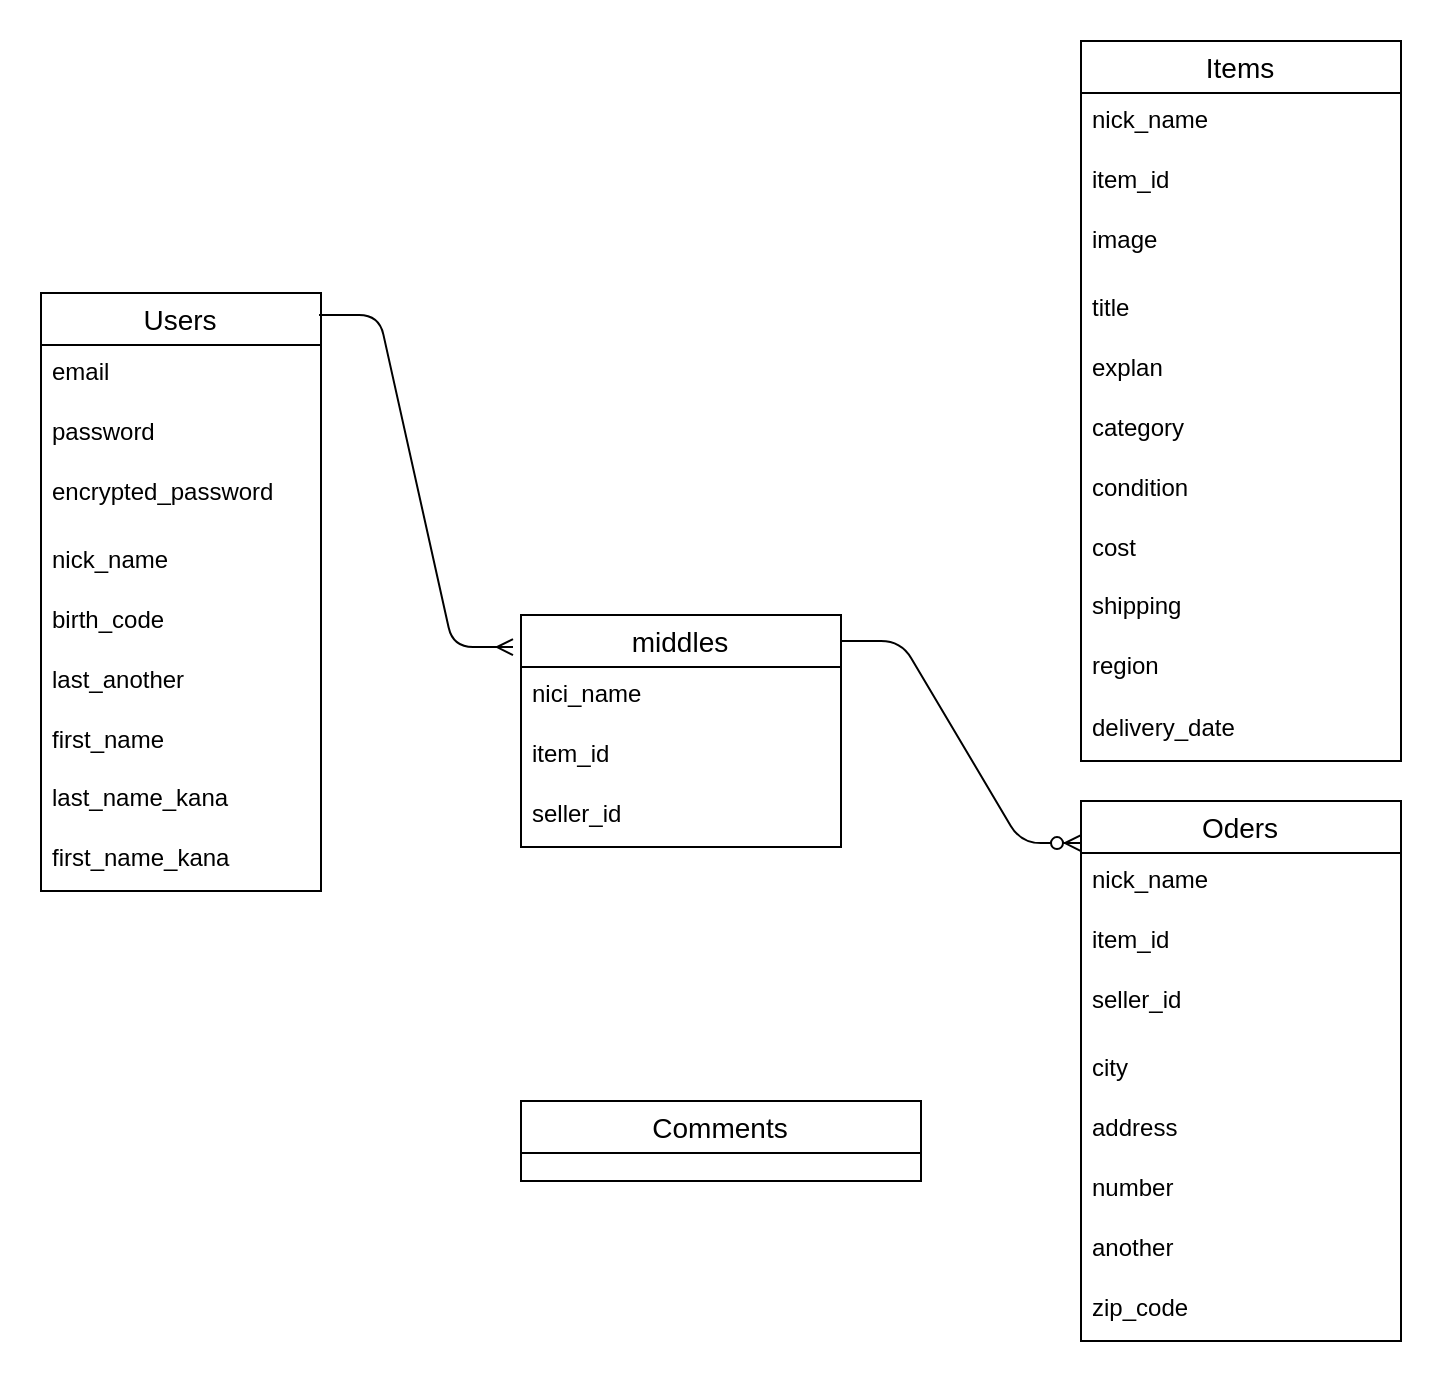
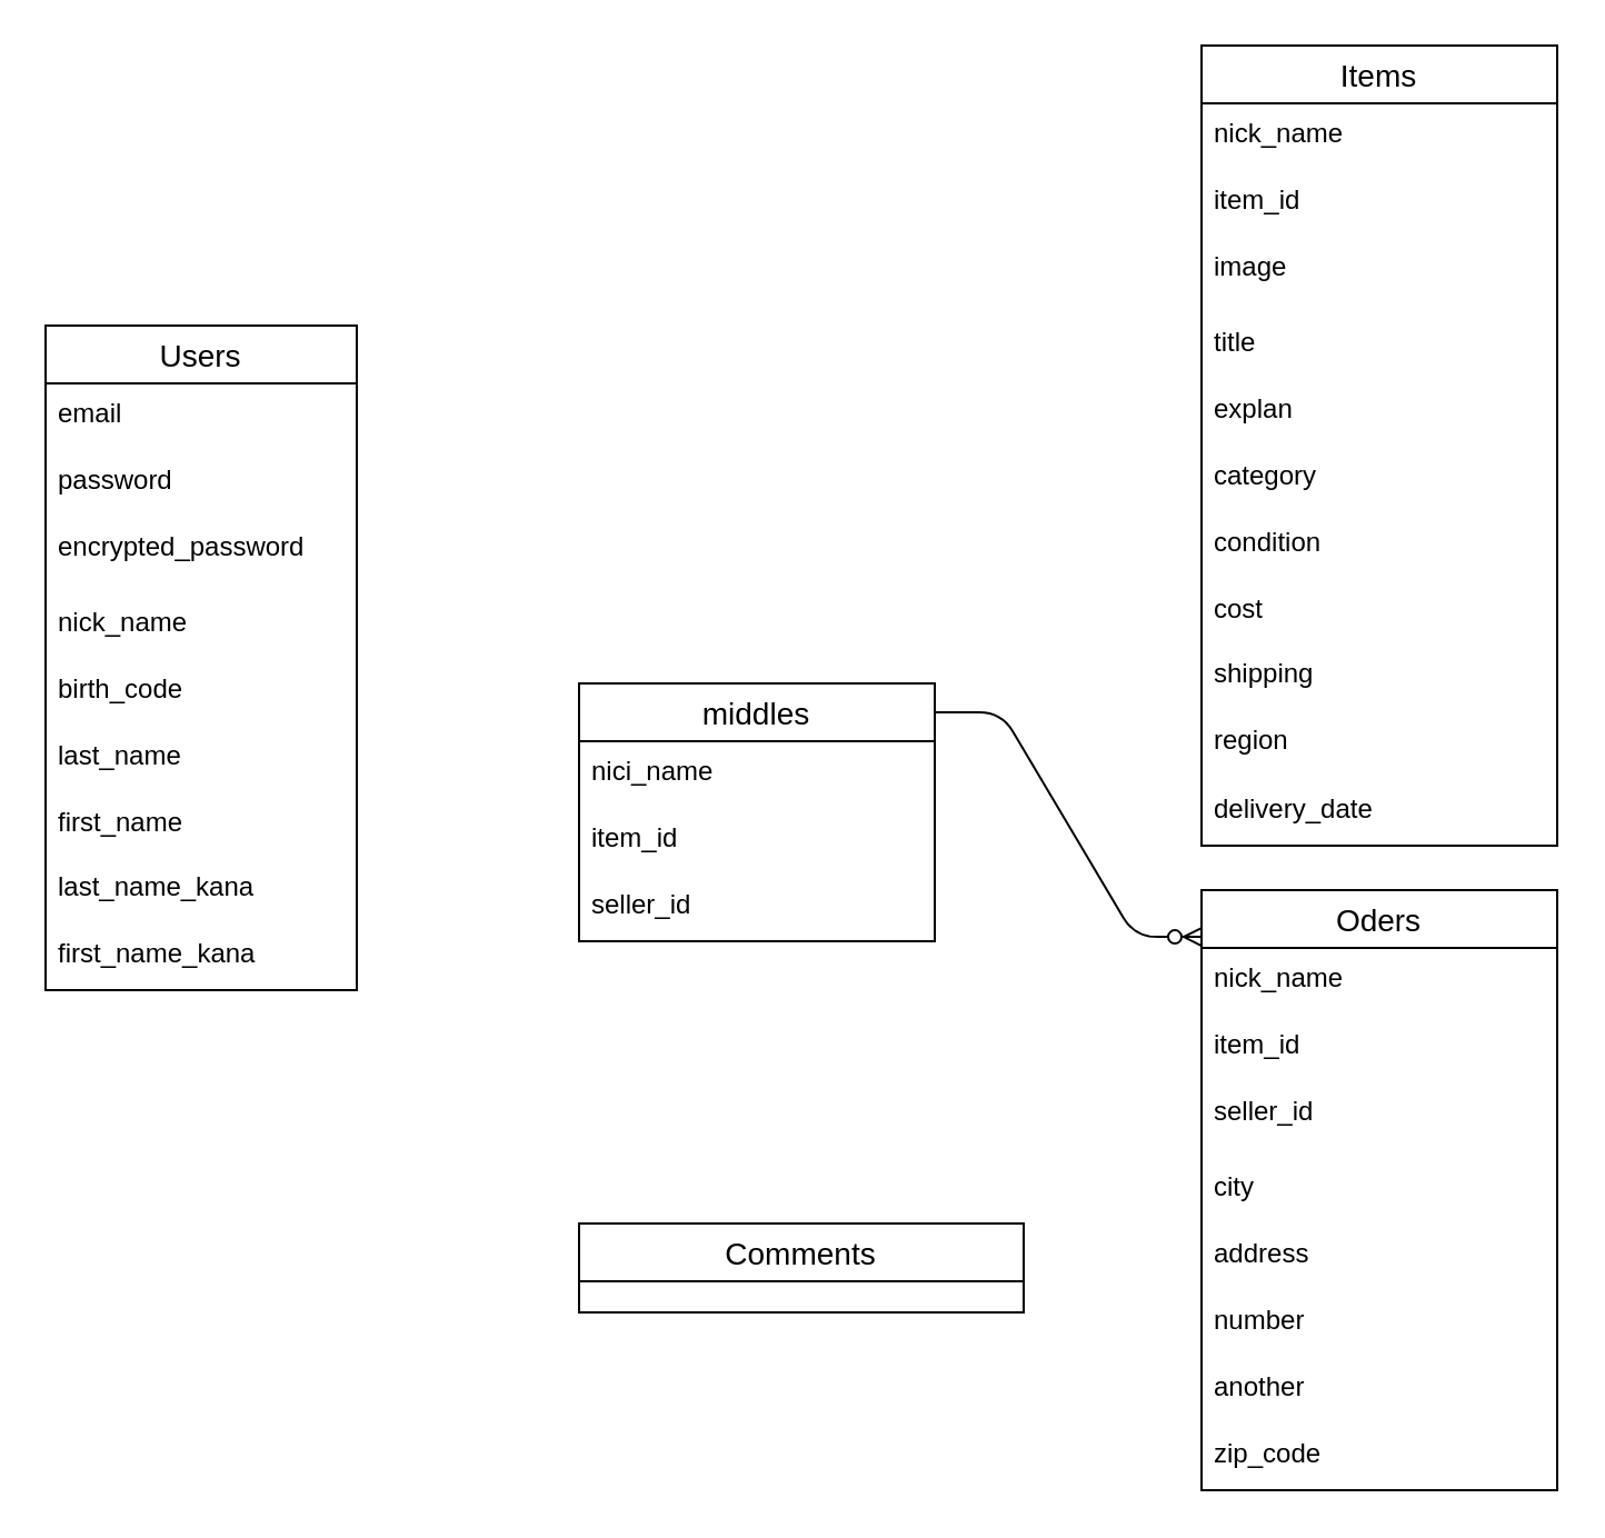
  <mxCell id="0" />
  <mxCell id="1" parent="0" />
  <mxCell id="2" value="Users" style="swimlane;fontStyle=0;childLayout=stackLayout;horizontal=1;startSize=26;horizontalStack=0;resizeParent=1;resizeParentMax=0;resizeLast=0;collapsible=1;marginBottom=0;align=center;fontSize=14;" vertex="1" parent="1"><mxGeometry x="20" y="146" width="140" height="299" as="geometry" /></mxCell>
  <mxCell id="3" value="email" style="text;strokeColor=none;fillColor=none;spacingLeft=4;spacingRight=4;overflow=hidden;rotatable=0;points=[[0,0.5],[1,0.5]];portConstraint=eastwest;fontSize=12;" vertex="1" parent="2"><mxGeometry y="26" width="140" height="30" as="geometry" /></mxCell>
  <mxCell id="4" value="password" style="text;strokeColor=none;fillColor=none;spacingLeft=4;spacingRight=4;overflow=hidden;rotatable=0;points=[[0,0.5],[1,0.5]];portConstraint=eastwest;fontSize=12;" vertex="1" parent="2"><mxGeometry y="56" width="140" height="30" as="geometry" /></mxCell>
  <mxCell id="5" value="encrypted_password" style="text;strokeColor=none;fillColor=none;spacingLeft=4;spacingRight=4;overflow=hidden;rotatable=0;points=[[0,0.5],[1,0.5]];portConstraint=eastwest;fontSize=12;" vertex="1" parent="2"><mxGeometry y="86" width="140" height="34" as="geometry" /></mxCell>
  <mxCell id="6" value="nick_name" style="text;strokeColor=none;fillColor=none;spacingLeft=4;spacingRight=4;overflow=hidden;rotatable=0;points=[[0,0.5],[1,0.5]];portConstraint=eastwest;fontSize=12;" vertex="1" parent="2"><mxGeometry y="120" width="140" height="30" as="geometry" /></mxCell>
  <mxCell id="7" value="birth_code" style="text;strokeColor=none;fillColor=none;spacingLeft=4;spacingRight=4;overflow=hidden;rotatable=0;points=[[0,0.5],[1,0.5]];portConstraint=eastwest;fontSize=12;" vertex="1" parent="2"><mxGeometry y="150" width="140" height="30" as="geometry" /></mxCell>
- <mxCell id="8" value="last_another" style="text;strokeColor=none;fillColor=none;spacingLeft=4;spacingRight=4;overflow=hidden;rotatable=0;points=[[0,0.5],[1,0.5]];portConstraint=eastwest;fontSize=12;" vertex="1" parent="2"><mxGeometry y="180" width="140" height="30" as="geometry" /></mxCell>
+ <mxCell id="8" value="last_name" style="text;strokeColor=none;fillColor=none;spacingLeft=4;spacingRight=4;overflow=hidden;rotatable=0;points=[[0,0.5],[1,0.5]];portConstraint=eastwest;fontSize=12;" vertex="1" parent="2"><mxGeometry y="180" width="140" height="30" as="geometry" /></mxCell>
  <mxCell id="9" value="first_name" style="text;strokeColor=none;fillColor=none;spacingLeft=4;spacingRight=4;overflow=hidden;rotatable=0;points=[[0,0.5],[1,0.5]];portConstraint=eastwest;fontSize=12;" vertex="1" parent="2"><mxGeometry y="210" width="140" height="29" as="geometry" /></mxCell>
  <mxCell id="10" value="last_name_kana" style="text;strokeColor=none;fillColor=none;spacingLeft=4;spacingRight=4;overflow=hidden;rotatable=0;points=[[0,0.5],[1,0.5]];portConstraint=eastwest;fontSize=12;" vertex="1" parent="2"><mxGeometry y="239" width="140" height="30" as="geometry" /></mxCell>
  <mxCell id="11" value="first_name_kana" style="text;strokeColor=none;fillColor=none;spacingLeft=4;spacingRight=4;overflow=hidden;rotatable=0;points=[[0,0.5],[1,0.5]];portConstraint=eastwest;fontSize=12;" vertex="1" parent="2"><mxGeometry y="269" width="140" height="30" as="geometry" /></mxCell>
  <mxCell id="12" value="middles" style="swimlane;fontStyle=0;childLayout=stackLayout;horizontal=1;startSize=26;horizontalStack=0;resizeParent=1;resizeParentMax=0;resizeLast=0;collapsible=1;marginBottom=0;align=center;fontSize=14;" vertex="1" parent="1"><mxGeometry x="260" y="307" width="160" height="116" as="geometry" /></mxCell>
  <mxCell id="13" value="nici_name" style="text;strokeColor=none;fillColor=none;spacingLeft=4;spacingRight=4;overflow=hidden;rotatable=0;points=[[0,0.5],[1,0.5]];portConstraint=eastwest;fontSize=12;" vertex="1" parent="12"><mxGeometry y="26" width="160" height="30" as="geometry" /></mxCell>
  <mxCell id="14" value="item_id" style="text;strokeColor=none;fillColor=none;spacingLeft=4;spacingRight=4;overflow=hidden;rotatable=0;points=[[0,0.5],[1,0.5]];portConstraint=eastwest;fontSize=12;" vertex="1" parent="12"><mxGeometry y="56" width="160" height="30" as="geometry" /></mxCell>
  <mxCell id="15" value="seller_id" style="text;strokeColor=none;fillColor=none;spacingLeft=4;spacingRight=4;overflow=hidden;rotatable=0;points=[[0,0.5],[1,0.5]];portConstraint=eastwest;fontSize=12;" vertex="1" parent="12"><mxGeometry y="86" width="160" height="30" as="geometry" /></mxCell>
- <mxCell id="16" value="" style="edgeStyle=entityRelationEdgeStyle;fontSize=12;html=1;endArrow=ERmany;exitX=0.993;exitY=0.037;exitDx=0;exitDy=0;entryX=-0.025;entryY=0.138;entryDx=0;entryDy=0;entryPerimeter=0;exitPerimeter=0;" edge="1" parent="1" source="2" target="12"><mxGeometry width="100" height="100" relative="1" as="geometry"><mxPoint x="360" y="440" as="sourcePoint" /><mxPoint x="460" y="340" as="targetPoint" /></mxGeometry></mxCell>
  <mxCell id="17" value="Items" style="swimlane;fontStyle=0;childLayout=stackLayout;horizontal=1;startSize=26;horizontalStack=0;resizeParent=1;resizeParentMax=0;resizeLast=0;collapsible=1;marginBottom=0;align=center;fontSize=14;" vertex="1" parent="1"><mxGeometry x="540" y="20" width="160" height="360" as="geometry" /></mxCell>
  <mxCell id="18" value="nick_name" style="text;strokeColor=none;fillColor=none;spacingLeft=4;spacingRight=4;overflow=hidden;rotatable=0;points=[[0,0.5],[1,0.5]];portConstraint=eastwest;fontSize=12;" vertex="1" parent="17"><mxGeometry y="26" width="160" height="30" as="geometry" /></mxCell>
  <mxCell id="19" value="item_id" style="text;strokeColor=none;fillColor=none;spacingLeft=4;spacingRight=4;overflow=hidden;rotatable=0;points=[[0,0.5],[1,0.5]];portConstraint=eastwest;fontSize=12;" vertex="1" parent="17"><mxGeometry y="56" width="160" height="30" as="geometry" /></mxCell>
  <mxCell id="20" value="image" style="text;strokeColor=none;fillColor=none;spacingLeft=4;spacingRight=4;overflow=hidden;rotatable=0;points=[[0,0.5],[1,0.5]];portConstraint=eastwest;fontSize=12;" vertex="1" parent="17"><mxGeometry y="86" width="160" height="34" as="geometry" /></mxCell>
  <mxCell id="21" value="title&#10;" style="text;strokeColor=none;fillColor=none;spacingLeft=4;spacingRight=4;overflow=hidden;rotatable=0;points=[[0,0.5],[1,0.5]];portConstraint=eastwest;fontSize=12;" vertex="1" parent="17"><mxGeometry y="120" width="160" height="30" as="geometry" /></mxCell>
  <mxCell id="22" value="explan" style="text;strokeColor=none;fillColor=none;spacingLeft=4;spacingRight=4;overflow=hidden;rotatable=0;points=[[0,0.5],[1,0.5]];portConstraint=eastwest;fontSize=12;" vertex="1" parent="17"><mxGeometry y="150" width="160" height="30" as="geometry" /></mxCell>
  <mxCell id="23" value="category" style="text;strokeColor=none;fillColor=none;spacingLeft=4;spacingRight=4;overflow=hidden;rotatable=0;points=[[0,0.5],[1,0.5]];portConstraint=eastwest;fontSize=12;" vertex="1" parent="17"><mxGeometry y="180" width="160" height="30" as="geometry" /></mxCell>
  <mxCell id="24" value="condition" style="text;strokeColor=none;fillColor=none;spacingLeft=4;spacingRight=4;overflow=hidden;rotatable=0;points=[[0,0.5],[1,0.5]];portConstraint=eastwest;fontSize=12;" vertex="1" parent="17"><mxGeometry y="210" width="160" height="30" as="geometry" /></mxCell>
  <mxCell id="25" value="cost" style="text;strokeColor=none;fillColor=none;spacingLeft=4;spacingRight=4;overflow=hidden;rotatable=0;points=[[0,0.5],[1,0.5]];portConstraint=eastwest;fontSize=12;" vertex="1" parent="17"><mxGeometry y="240" width="160" height="29" as="geometry" /></mxCell>
  <mxCell id="26" value="shipping" style="text;strokeColor=none;fillColor=none;spacingLeft=4;spacingRight=4;overflow=hidden;rotatable=0;points=[[0,0.5],[1,0.5]];portConstraint=eastwest;fontSize=12;" vertex="1" parent="17"><mxGeometry y="269" width="160" height="30" as="geometry" /></mxCell>
  <mxCell id="27" value="region" style="text;strokeColor=none;fillColor=none;spacingLeft=4;spacingRight=4;overflow=hidden;rotatable=0;points=[[0,0.5],[1,0.5]];portConstraint=eastwest;fontSize=12;" vertex="1" parent="17"><mxGeometry y="299" width="160" height="31" as="geometry" /></mxCell>
  <mxCell id="28" value="delivery_date" style="text;strokeColor=none;fillColor=none;spacingLeft=4;spacingRight=4;overflow=hidden;rotatable=0;points=[[0,0.5],[1,0.5]];portConstraint=eastwest;fontSize=12;" vertex="1" parent="17"><mxGeometry y="330" width="160" height="30" as="geometry" /></mxCell>
  <mxCell id="29" value="Oders" style="swimlane;fontStyle=0;childLayout=stackLayout;horizontal=1;startSize=26;horizontalStack=0;resizeParent=1;resizeParentMax=0;resizeLast=0;collapsible=1;marginBottom=0;align=center;fontSize=14;" vertex="1" parent="1"><mxGeometry x="540" y="400" width="160" height="270" as="geometry" /></mxCell>
  <mxCell id="30" value="nick_name" style="text;strokeColor=none;fillColor=none;spacingLeft=4;spacingRight=4;overflow=hidden;rotatable=0;points=[[0,0.5],[1,0.5]];portConstraint=eastwest;fontSize=12;" vertex="1" parent="29"><mxGeometry y="26" width="160" height="30" as="geometry" /></mxCell>
  <mxCell id="31" value="item_id" style="text;strokeColor=none;fillColor=none;spacingLeft=4;spacingRight=4;overflow=hidden;rotatable=0;points=[[0,0.5],[1,0.5]];portConstraint=eastwest;fontSize=12;" vertex="1" parent="29"><mxGeometry y="56" width="160" height="30" as="geometry" /></mxCell>
  <mxCell id="32" value="seller_id" style="text;strokeColor=none;fillColor=none;spacingLeft=4;spacingRight=4;overflow=hidden;rotatable=0;points=[[0,0.5],[1,0.5]];portConstraint=eastwest;fontSize=12;" vertex="1" parent="29"><mxGeometry y="86" width="160" height="34" as="geometry" /></mxCell>
  <mxCell id="33" value="city" style="text;strokeColor=none;fillColor=none;spacingLeft=4;spacingRight=4;overflow=hidden;rotatable=0;points=[[0,0.5],[1,0.5]];portConstraint=eastwest;fontSize=12;" vertex="1" parent="29"><mxGeometry y="120" width="160" height="30" as="geometry" /></mxCell>
  <mxCell id="34" value="address" style="text;strokeColor=none;fillColor=none;spacingLeft=4;spacingRight=4;overflow=hidden;rotatable=0;points=[[0,0.5],[1,0.5]];portConstraint=eastwest;fontSize=12;" vertex="1" parent="29"><mxGeometry y="150" width="160" height="30" as="geometry" /></mxCell>
  <mxCell id="35" value="number" style="text;strokeColor=none;fillColor=none;spacingLeft=4;spacingRight=4;overflow=hidden;rotatable=0;points=[[0,0.5],[1,0.5]];portConstraint=eastwest;fontSize=12;" vertex="1" parent="29"><mxGeometry y="180" width="160" height="30" as="geometry" /></mxCell>
  <mxCell id="36" value="another" style="text;strokeColor=none;fillColor=none;spacingLeft=4;spacingRight=4;overflow=hidden;rotatable=0;points=[[0,0.5],[1,0.5]];portConstraint=eastwest;fontSize=12;" vertex="1" parent="29"><mxGeometry y="210" width="160" height="30" as="geometry" /></mxCell>
  <mxCell id="37" value="zip_code" style="text;strokeColor=none;fillColor=none;spacingLeft=4;spacingRight=4;overflow=hidden;rotatable=0;points=[[0,0.5],[1,0.5]];portConstraint=eastwest;fontSize=12;" vertex="1" parent="29"><mxGeometry y="240" width="160" height="30" as="geometry" /></mxCell>
  <mxCell id="38" value="" style="edgeStyle=entityRelationEdgeStyle;fontSize=12;html=1;endArrow=ERzeroToMany;endFill=1;entryX=0;entryY=0.078;entryDx=0;entryDy=0;entryPerimeter=0;" edge="1" parent="1" target="29"><mxGeometry width="100" height="100" relative="1" as="geometry"><mxPoint x="420" y="320" as="sourcePoint" /><mxPoint x="520" y="220" as="targetPoint" /></mxGeometry></mxCell>
  <mxCell id="39" value="Comments" style="swimlane;fontStyle=0;childLayout=stackLayout;horizontal=1;startSize=26;horizontalStack=0;resizeParent=1;resizeParentMax=0;resizeLast=0;collapsible=1;marginBottom=0;align=center;fontSize=14;" vertex="1" parent="1"><mxGeometry x="260" y="550" width="200" height="40" as="geometry" /></mxCell>
